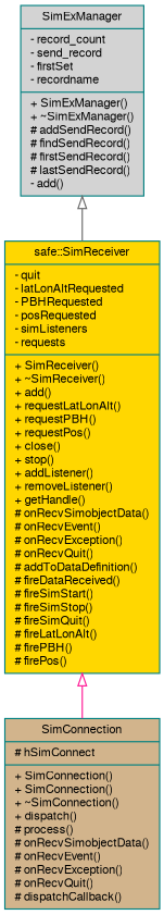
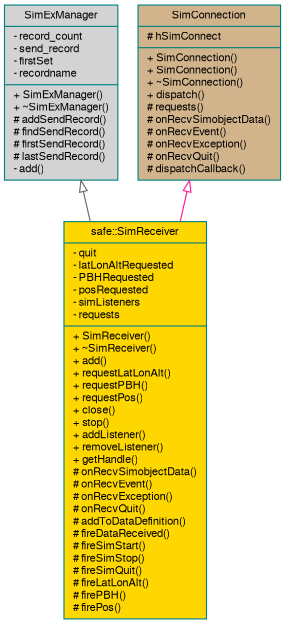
  digraph {
    node [color=teal fontname=FreeSans fontsize=10 shape=record style=filled]
    edge [arrowtail=onormal dir=back fontname=FreeSans fontsize=10 labelfontname=FreeSans labelfontsize=10 style=solid]
    n1 [fillcolor=gold fontcolor=black height=0.2 label="{safe::SimReceiver\n|- quit\l- latLonAltRequested\l- PBHRequested\l- posRequested\l- simListeners\l- requests\l|+ SimReceiver()\l+ ~SimReceiver()\l+ add()\l+ requestLatLonAlt()\l+ requestPBH()\l+ requestPos()\l+ close()\l+ stop()\l+ addListener()\l+ removeListener()\l+ getHandle()\l# onRecvSimobjectData()\l# onRecvEvent()\l# onRecvException()\l# onRecvQuit()\l# addToDataDefinition()\l# fireDataReceived()\l# fireSimStart()\l# fireSimStop()\l# fireSimQuit()\l# fireLatLonAlt()\l# firePBH()\l# firePos()\l}" width=0.4]
    n2 [fillcolor=lightgrey height=0.2 label="{SimExManager\n|- record_count\l- send_record\l- firstSet\l- recordname\l|+ SimExManager()\l+ ~SimExManager()\l# addSendRecord()\l# findSendRecord()\l# firstSendRecord()\l# lastSendRecord()\l- add()\l}" width=0.4]
-   n3 [fillcolor=tan height=0.2 label="{SimConnection\n|# hSimConnect\l|+ SimConnection()\l+ SimConnection()\l+ ~SimConnection()\l+ dispatch()\l# process()\l# onRecvSimobjectData()\l# onRecvEvent()\l# onRecvException()\l# onRecvQuit()\l# dispatchCallback()\l}" width=0.4]
+   n3 [fillcolor=tan height=0.2 label="{SimConnection\n|# hSimConnect\l|+ SimConnection()\l+ SimConnection()\l+ ~SimConnection()\l+ dispatch()\l# requests()\l# onRecvSimobjectData()\l# onRecvEvent()\l# onRecvException()\l# onRecvQuit()\l# dispatchCallback()\l}" width=0.4]
    n2 -> n1 [color=gray40]
-   n1 -> n3 [color=deeppink]
+   n3 -> n1 [color=deeppink]
  }
